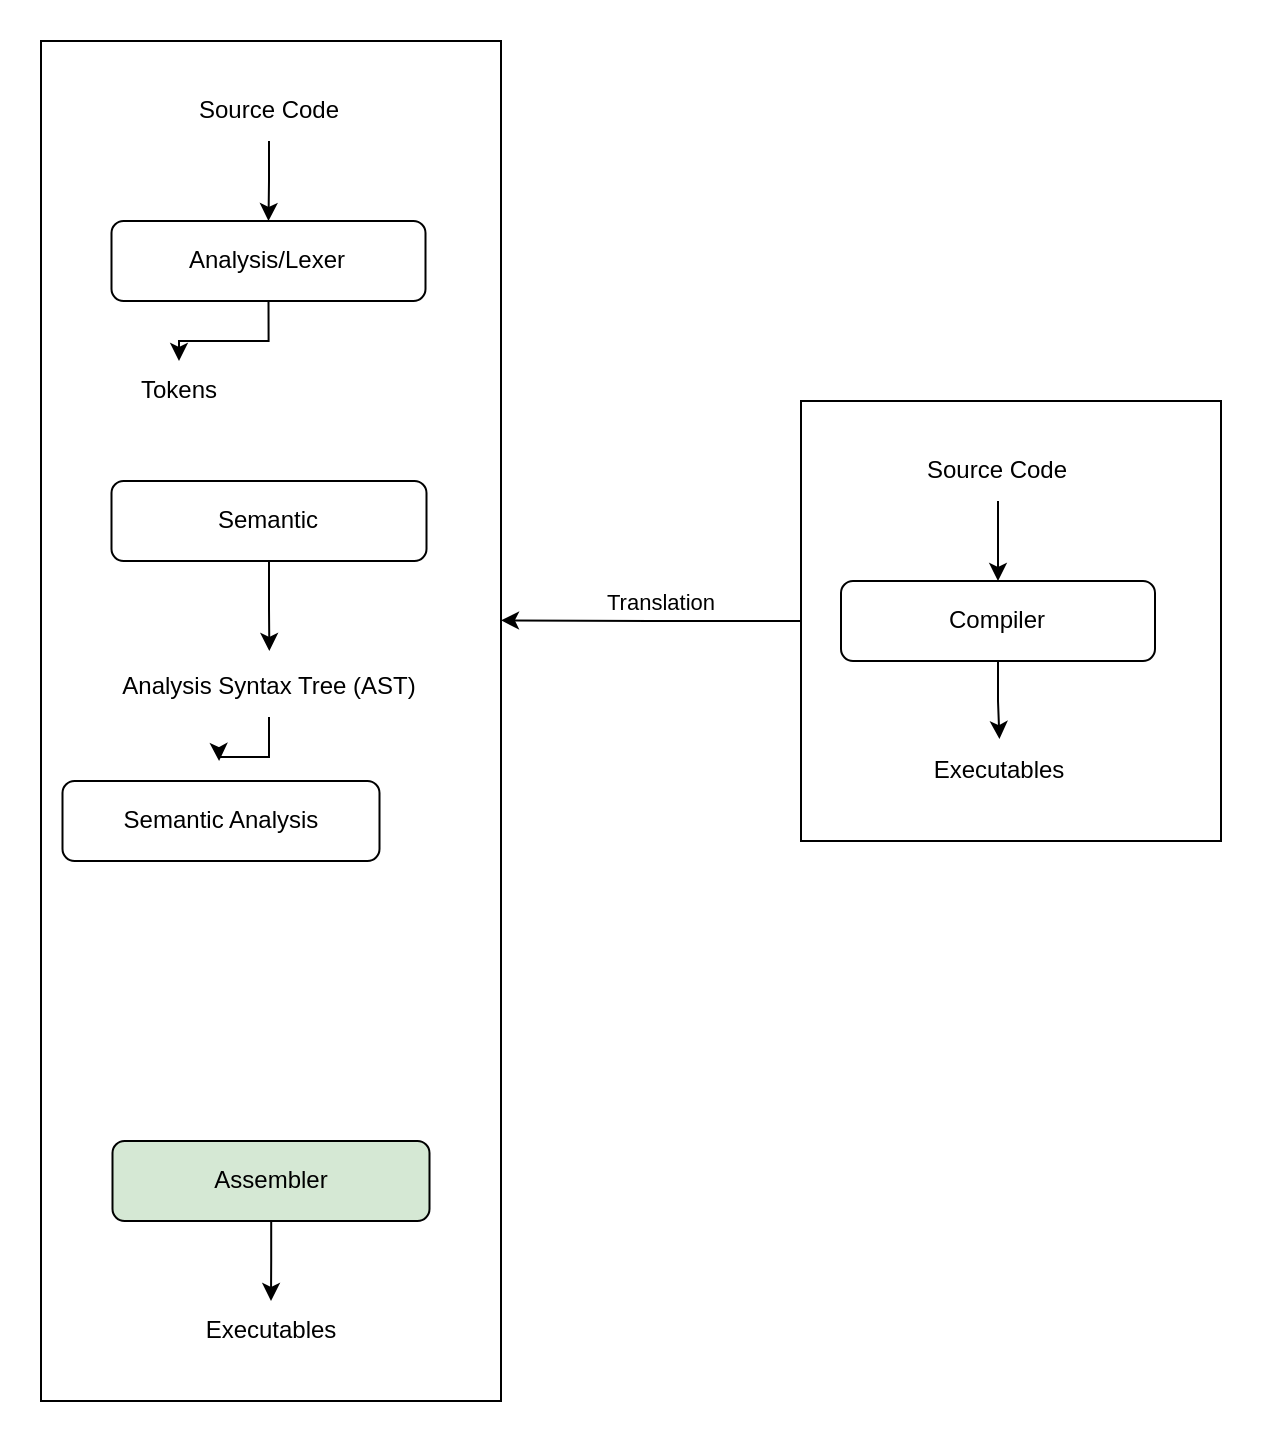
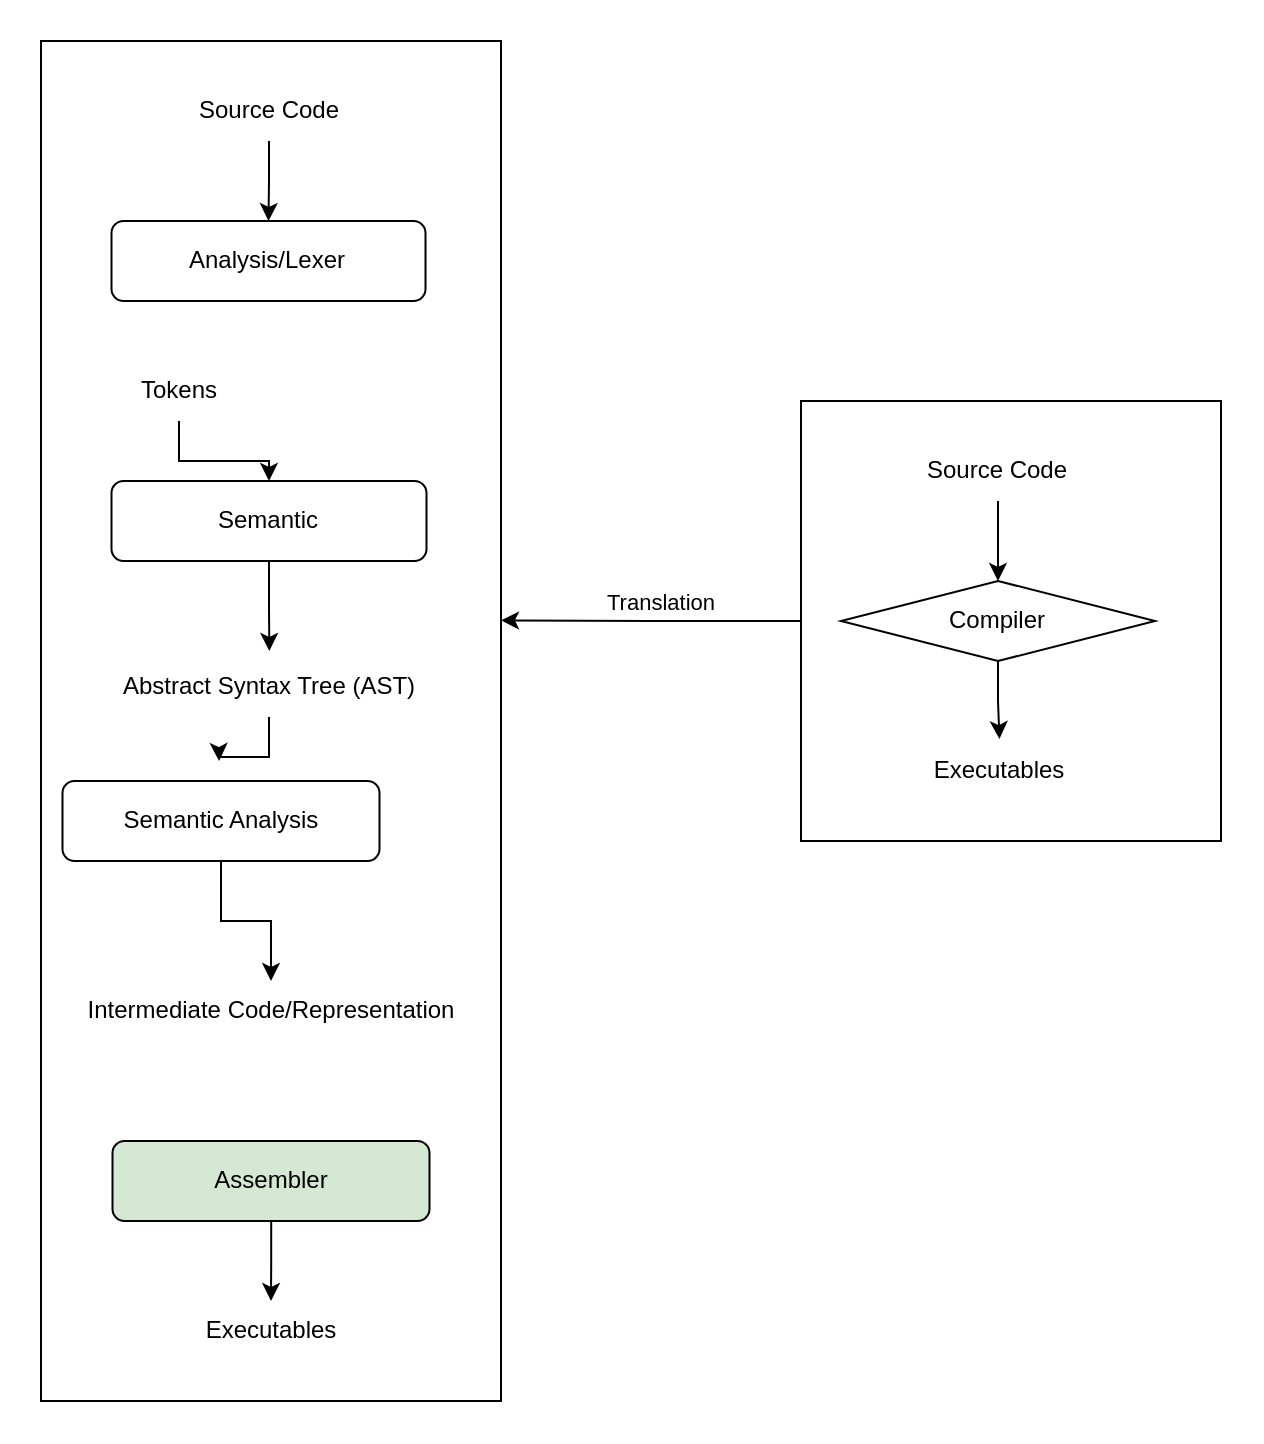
  <mxCell id="0" />
  <mxCell id="1" parent="0" />
  <mxCell id="2" value="" style="rounded=0;whiteSpace=wrap;html=1;" vertex="1" parent="1"><mxGeometry x="20" y="20" width="230" height="680" as="geometry" /></mxCell>
  <mxCell id="3" style="edgeStyle=orthogonalEdgeStyle;rounded=0;orthogonalLoop=1;jettySize=auto;html=1;exitX=0.5;exitY=1;exitDx=0;exitDy=0;entryX=0.5;entryY=0;entryDx=0;entryDy=0;" edge="1" parent="1" source="4" target="6"><mxGeometry relative="1" as="geometry"><mxPoint x="134.25" y="60" as="targetPoint" /></mxGeometry></mxCell>
  <mxCell id="4" value="Source Code" style="text;html=1;strokeColor=none;fillColor=none;align=center;verticalAlign=middle;whiteSpace=wrap;rounded=0;" vertex="1" parent="1"><mxGeometry x="85.5" y="40" width="97" height="30" as="geometry" /></mxCell>
- <mxCell id="5" style="edgeStyle=orthogonalEdgeStyle;rounded=0;orthogonalLoop=1;jettySize=auto;html=1;exitX=0.5;exitY=1;exitDx=0;exitDy=0;" edge="1" parent="1" source="6" target="8"><mxGeometry relative="1" as="geometry" /></mxCell>
  <mxCell id="6" value="Analysis/Lexer" style="rounded=1;whiteSpace=wrap;html=1;" vertex="1" parent="1"><mxGeometry x="55.25" y="110" width="157" height="40" as="geometry" /></mxCell>
+ <mxCell id="7" style="edgeStyle=orthogonalEdgeStyle;rounded=0;orthogonalLoop=1;jettySize=auto;html=1;entryX=0.5;entryY=0;entryDx=0;entryDy=0;" edge="1" parent="1" source="8" target="9"><mxGeometry relative="1" as="geometry" /></mxCell>
  <mxCell id="8" value="Tokens" style="text;html=1;align=center;verticalAlign=middle;resizable=0;points=[];autosize=1;strokeColor=none;fillColor=none;" vertex="1" parent="1"><mxGeometry x="59" y="180" width="60" height="30" as="geometry" /></mxCell>
  <mxCell id="9" value="Semantic" style="rounded=1;whiteSpace=wrap;html=1;" vertex="1" parent="1"><mxGeometry x="55.25" y="240" width="157.5" height="40" as="geometry" /></mxCell>
- <mxCell id="10" value="Analysis Syntax Tree (AST)" style="text;html=1;align=center;verticalAlign=middle;resizable=0;points=[];autosize=1;strokeColor=none;fillColor=none;" vertex="1" parent="1"><mxGeometry x="49" y="328" width="170" height="30" as="geometry" /></mxCell>
+ <mxCell id="10" value="Abstract Syntax Tree (AST)" style="text;html=1;align=center;verticalAlign=middle;resizable=0;points=[];autosize=1;strokeColor=none;fillColor=none;" vertex="1" parent="1"><mxGeometry x="49" y="328" width="170" height="30" as="geometry" /></mxCell>
  <mxCell id="11" style="edgeStyle=orthogonalEdgeStyle;rounded=0;orthogonalLoop=1;jettySize=auto;html=1;exitX=0.5;exitY=1;exitDx=0;exitDy=0;entryX=0.501;entryY=-0.1;entryDx=0;entryDy=0;entryPerimeter=0;" edge="1" parent="1" source="9" target="10"><mxGeometry relative="1" as="geometry" /></mxCell>
+ <mxCell id="12" style="edgeStyle=orthogonalEdgeStyle;rounded=0;orthogonalLoop=1;jettySize=auto;html=1;exitX=0.5;exitY=1;exitDx=0;exitDy=0;" edge="1" parent="1" source="13" target="17"><mxGeometry relative="1" as="geometry" /></mxCell>
  <mxCell id="13" value="Semantic Analysis" style="rounded=1;whiteSpace=wrap;html=1;" vertex="1" parent="1"><mxGeometry x="30.75" y="390" width="158.5" height="40" as="geometry" /></mxCell>
  <mxCell id="14" style="edgeStyle=orthogonalEdgeStyle;rounded=0;orthogonalLoop=1;jettySize=auto;html=1;entryX=0.494;entryY=-0.25;entryDx=0;entryDy=0;entryPerimeter=0;" edge="1" parent="1" source="10" target="13"><mxGeometry relative="1" as="geometry" /></mxCell>
  <mxCell id="15" style="edgeStyle=orthogonalEdgeStyle;rounded=0;orthogonalLoop=1;jettySize=auto;html=1;" edge="1" parent="1" source="16" target="18"><mxGeometry relative="1" as="geometry" /></mxCell>
  <mxCell id="16" value="Assembler" style="rounded=1;whiteSpace=wrap;html=1;fillColor=#d5e8d4;" vertex="1" parent="1"><mxGeometry x="55.75" y="570" width="158.5" height="40" as="geometry" /></mxCell>
+ <mxCell id="17" value="Intermediate Code/Representation" style="text;html=1;align=center;verticalAlign=middle;resizable=0;points=[];autosize=1;strokeColor=none;fillColor=none;" vertex="1" parent="1"><mxGeometry x="30" y="490" width="210" height="30" as="geometry" /></mxCell>
  <mxCell id="18" value="Executables" style="text;html=1;align=center;verticalAlign=middle;resizable=0;points=[];autosize=1;strokeColor=none;fillColor=none;" vertex="1" parent="1"><mxGeometry x="90" y="650" width="90" height="30" as="geometry" /></mxCell>
  <mxCell id="19" style="edgeStyle=orthogonalEdgeStyle;rounded=0;orthogonalLoop=1;jettySize=auto;html=1;entryX=1;entryY=0.426;entryDx=0;entryDy=0;entryPerimeter=0;" edge="1" parent="1" source="22" target="2"><mxGeometry relative="1" as="geometry" /></mxCell>
  <mxCell id="20" value="Translation&lt;br&gt;" style="edgeLabel;html=1;align=center;verticalAlign=middle;resizable=0;points=[];" vertex="1" connectable="0" parent="19"><mxGeometry x="-0.055" relative="1" as="geometry"><mxPoint y="-10" as="offset" /></mxGeometry></mxCell>
  <mxCell id="21" value="" style="group" vertex="1" connectable="0" parent="1"><mxGeometry x="400" y="200" width="210" height="220" as="geometry" /></mxCell>
  <mxCell id="22" value="" style="rounded=0;whiteSpace=wrap;html=1;" vertex="1" parent="21"><mxGeometry width="210" height="220" as="geometry" /></mxCell>
  <mxCell id="23" value="Source Code" style="text;html=1;strokeColor=none;fillColor=none;align=center;verticalAlign=middle;whiteSpace=wrap;rounded=0;" vertex="1" parent="21"><mxGeometry x="50" y="20" width="97" height="30" as="geometry" /></mxCell>
- <mxCell id="24" value="Compiler" style="rounded=1;whiteSpace=wrap;html=1;" vertex="1" parent="21"><mxGeometry x="20" y="90" width="157" height="40" as="geometry" /></mxCell>
+ <mxCell id="24" value="Compiler" style="rhombus;whiteSpace=wrap;html=1;" vertex="1" parent="21"><mxGeometry x="20" y="90" width="157" height="40" as="geometry" /></mxCell>
  <mxCell id="25" style="edgeStyle=orthogonalEdgeStyle;rounded=0;orthogonalLoop=1;jettySize=auto;html=1;entryX=0.5;entryY=0;entryDx=0;entryDy=0;" edge="1" parent="21" source="23" target="24"><mxGeometry relative="1" as="geometry" /></mxCell>
  <mxCell id="26" value="Executables" style="text;html=1;align=center;verticalAlign=middle;resizable=0;points=[];autosize=1;strokeColor=none;fillColor=none;" vertex="1" parent="21"><mxGeometry x="53.5" y="170" width="90" height="30" as="geometry" /></mxCell>
  <mxCell id="27" style="edgeStyle=orthogonalEdgeStyle;rounded=0;orthogonalLoop=1;jettySize=auto;html=1;entryX=0.508;entryY=-0.033;entryDx=0;entryDy=0;entryPerimeter=0;" edge="1" parent="21" source="24" target="26"><mxGeometry relative="1" as="geometry" /></mxCell>
